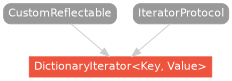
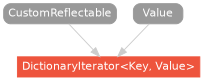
  strict digraph {
    node [color="#999999" fillcolor="#999999" fontcolor=white fontname=Helvetica fontsize=12 margin="0.07,0.05" shape=box style="filled,rounded"]
    edge [color="#cccccc"]
    "DictionaryIterator<Key, Value>" [color="#ee543d" fillcolor="#ee543d" height=0.3 style=filled]
    CustomReflectable [height=0.3]
-   IteratorProtocol [height=0.3]
+   IteratorProtocol [height=0.3 label=Value]
    subgraph sub_1 {
      rank=max
      "DictionaryIterator<Key, Value>"
    }
    CustomReflectable -> "DictionaryIterator<Key, Value>"
    IteratorProtocol -> "DictionaryIterator<Key, Value>"
  }
